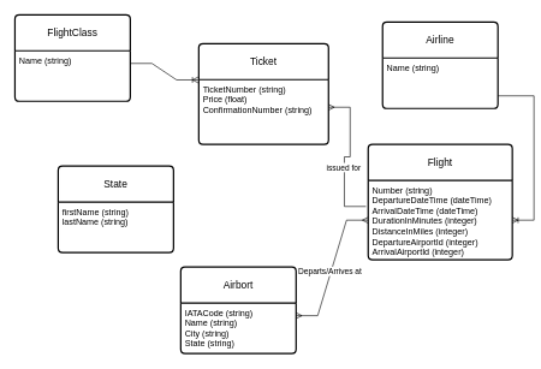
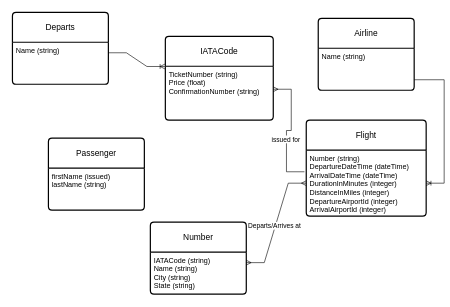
  <mxCell id="0" />
  <mxCell id="1" parent="0" />
- <mxCell id="2" value="State" style="swimlane;childLayout=stackLayout;horizontal=1;startSize=50;horizontalStack=0;rounded=1;fontSize=14;fontStyle=0;strokeWidth=2;resizeParent=0;resizeLast=1;shadow=0;dashed=0;align=center;arcSize=4;whiteSpace=wrap;html=1;" vertex="1" parent="1"><mxGeometry x="80" y="230" width="160" height="120" as="geometry" /></mxCell>
- <mxCell id="3" value="firstName (string)&lt;div&gt;lastName (string)&lt;br&gt;&lt;/div&gt;" style="align=left;strokeColor=none;fillColor=none;spacingLeft=4;fontSize=12;verticalAlign=top;resizable=0;rotatable=0;part=1;html=1;" vertex="1" parent="2"><mxGeometry y="50" width="160" height="70" as="geometry" /></mxCell>
+ <mxCell id="2" value="Passenger" style="swimlane;childLayout=stackLayout;horizontal=1;startSize=50;horizontalStack=0;rounded=1;fontSize=14;fontStyle=0;strokeWidth=2;resizeParent=0;resizeLast=1;shadow=0;dashed=0;align=center;arcSize=4;whiteSpace=wrap;html=1;" vertex="1" parent="1"><mxGeometry x="80" y="230" width="160" height="120" as="geometry" /></mxCell>
+ <mxCell id="3" value="firstName (issued)&lt;div&gt;lastName (string)&lt;br&gt;&lt;/div&gt;" style="align=left;strokeColor=none;fillColor=none;spacingLeft=4;fontSize=12;verticalAlign=top;resizable=0;rotatable=0;part=1;html=1;" vertex="1" parent="2"><mxGeometry y="50" width="160" height="70" as="geometry" /></mxCell>
  <mxCell id="4" value="Flight" style="swimlane;childLayout=stackLayout;horizontal=1;startSize=50;horizontalStack=0;rounded=1;fontSize=14;fontStyle=0;strokeWidth=2;resizeParent=0;resizeLast=1;shadow=0;dashed=0;align=center;arcSize=4;whiteSpace=wrap;html=1;" vertex="1" parent="1"><mxGeometry x="510" y="200" width="200" height="160" as="geometry" /></mxCell>
  <mxCell id="5" value="Number (string)&lt;div&gt;DepartureDateTime (dateTime)&lt;/div&gt;&lt;div&gt;ArrivalDateTime (dateTime)&lt;/div&gt;&lt;div&gt;DurationInMinutes (integer)&lt;/div&gt;&lt;div&gt;DistanceInMiles (integer)&lt;/div&gt;&lt;div&gt;DepartureAirportId (integer)&lt;/div&gt;&lt;div&gt;ArrivalAirportId (integer)&lt;/div&gt;" style="align=left;strokeColor=none;fillColor=none;spacingLeft=4;fontSize=12;verticalAlign=top;resizable=0;rotatable=0;part=1;html=1;" vertex="1" parent="4"><mxGeometry y="50" width="200" height="110" as="geometry" /></mxCell>
  <mxCell id="6" style="edgeStyle=orthogonalEdgeStyle;rounded=0;orthogonalLoop=1;jettySize=auto;html=1;exitX=0.5;exitY=1;exitDx=0;exitDy=0;" edge="1" parent="4" source="5" target="5"><mxGeometry relative="1" as="geometry" /></mxCell>
- <mxCell id="7" value="Airbort" style="swimlane;childLayout=stackLayout;horizontal=1;startSize=50;horizontalStack=0;rounded=1;fontSize=14;fontStyle=0;strokeWidth=2;resizeParent=0;resizeLast=1;shadow=0;dashed=0;align=center;arcSize=4;whiteSpace=wrap;html=1;" vertex="1" parent="1"><mxGeometry x="250" y="370" width="160" height="120" as="geometry" /></mxCell>
+ <mxCell id="7" value="Number" style="swimlane;childLayout=stackLayout;horizontal=1;startSize=50;horizontalStack=0;rounded=1;fontSize=14;fontStyle=0;strokeWidth=2;resizeParent=0;resizeLast=1;shadow=0;dashed=0;align=center;arcSize=4;whiteSpace=wrap;html=1;" vertex="1" parent="1"><mxGeometry x="250" y="370" width="160" height="120" as="geometry" /></mxCell>
  <mxCell id="8" value="IATACode (string)&lt;div&gt;Name (string)&lt;/div&gt;&lt;div&gt;City (string)&lt;/div&gt;&lt;div&gt;State (string)&lt;/div&gt;" style="align=left;strokeColor=none;fillColor=none;spacingLeft=4;fontSize=12;verticalAlign=top;resizable=0;rotatable=0;part=1;html=1;" vertex="1" parent="7"><mxGeometry y="50" width="160" height="70" as="geometry" /></mxCell>
  <mxCell id="9" value="" style="swimlane;childLayout=stackLayout;horizontal=1;startSize=50;horizontalStack=0;rounded=1;fontSize=14;fontStyle=0;strokeWidth=2;resizeParent=0;resizeLast=1;shadow=0;dashed=0;align=center;arcSize=4;whiteSpace=wrap;html=1;" vertex="1" parent="7"><mxGeometry y="120" width="160" as="geometry" /></mxCell>
- <mxCell id="10" value="Ticket" style="swimlane;childLayout=stackLayout;horizontal=1;startSize=50;horizontalStack=0;rounded=1;fontSize=14;fontStyle=0;strokeWidth=2;resizeParent=0;resizeLast=1;shadow=0;dashed=0;align=center;arcSize=4;whiteSpace=wrap;html=1;" vertex="1" parent="1"><mxGeometry x="275" y="60" width="180" height="140" as="geometry" /></mxCell>
+ <mxCell id="10" value="IATACode" style="swimlane;childLayout=stackLayout;horizontal=1;startSize=50;horizontalStack=0;rounded=1;fontSize=14;fontStyle=0;strokeWidth=2;resizeParent=0;resizeLast=1;shadow=0;dashed=0;align=center;arcSize=4;whiteSpace=wrap;html=1;" vertex="1" parent="1"><mxGeometry x="275" y="60" width="180" height="140" as="geometry" /></mxCell>
  <mxCell id="11" value="TicketNumber (string)&lt;div&gt;Price (float)&lt;/div&gt;&lt;div&gt;ConfirmationNumber (string)&lt;/div&gt;" style="align=left;strokeColor=none;fillColor=none;spacingLeft=4;fontSize=12;verticalAlign=top;resizable=0;rotatable=0;part=1;html=1;" vertex="1" parent="10"><mxGeometry y="50" width="180" height="90" as="geometry" /></mxCell>
  <mxCell id="12" value="" style="edgeStyle=entityRelationEdgeStyle;fontSize=12;html=1;endArrow=ERmany;rounded=0;entryX=1;entryY=0.426;entryDx=0;entryDy=0;entryPerimeter=0;exitX=-0.015;exitY=0.327;exitDx=0;exitDy=0;exitPerimeter=0;" edge="1" parent="1" source="5" target="11"><mxGeometry width="100" height="100" relative="1" as="geometry"><mxPoint x="530" y="123" as="sourcePoint" /><mxPoint x="650" y="70" as="targetPoint" /></mxGeometry></mxCell>
  <mxCell id="13" value="issued for" style="edgeLabel;html=1;align=center;verticalAlign=middle;resizable=0;points=[];" vertex="1" connectable="0" parent="12"><mxGeometry x="-0.179" y="2" relative="1" as="geometry"><mxPoint as="offset" /></mxGeometry></mxCell>
  <mxCell id="14" value="" style="edgeStyle=entityRelationEdgeStyle;fontSize=12;html=1;endArrow=ERmany;startArrow=ERmany;rounded=0;exitX=1;exitY=0.25;exitDx=0;exitDy=0;entryX=0;entryY=0.5;entryDx=0;entryDy=0;" edge="1" parent="1" source="8" target="5"><mxGeometry width="100" height="100" relative="1" as="geometry"><mxPoint x="520" y="510" as="sourcePoint" /><mxPoint x="620" y="410" as="targetPoint" /></mxGeometry></mxCell>
  <mxCell id="15" value="Departs/Arrives at" style="edgeLabel;html=1;align=center;verticalAlign=middle;resizable=0;points=[];" vertex="1" connectable="0" parent="14"><mxGeometry x="-0.053" y="2" relative="1" as="geometry"><mxPoint as="offset" /></mxGeometry></mxCell>
  <mxCell id="16" value="Airline" style="swimlane;childLayout=stackLayout;horizontal=1;startSize=50;horizontalStack=0;rounded=1;fontSize=14;fontStyle=0;strokeWidth=2;resizeParent=0;resizeLast=1;shadow=0;dashed=0;align=center;arcSize=4;whiteSpace=wrap;html=1;" vertex="1" parent="1"><mxGeometry x="530" y="30" width="160" height="120" as="geometry" /></mxCell>
  <mxCell id="17" value="Name (string)" style="align=left;strokeColor=none;fillColor=none;spacingLeft=4;fontSize=12;verticalAlign=top;resizable=0;rotatable=0;part=1;html=1;" vertex="1" parent="16"><mxGeometry y="50" width="160" height="70" as="geometry" /></mxCell>
  <mxCell id="18" value="" style="edgeStyle=entityRelationEdgeStyle;fontSize=12;html=1;endArrow=ERoneToMany;rounded=0;exitX=1;exitY=0.75;exitDx=0;exitDy=0;" edge="1" parent="1" source="17" target="5"><mxGeometry width="100" height="100" relative="1" as="geometry"><mxPoint x="700" y="400" as="sourcePoint" /><mxPoint x="740" y="273" as="targetPoint" /><Array as="points"><mxPoint x="710" y="380" /></Array></mxGeometry></mxCell>
- <mxCell id="19" value="FlightClass" style="swimlane;childLayout=stackLayout;horizontal=1;startSize=50;horizontalStack=0;rounded=1;fontSize=14;fontStyle=0;strokeWidth=2;resizeParent=0;resizeLast=1;shadow=0;dashed=0;align=center;arcSize=4;whiteSpace=wrap;html=1;" vertex="1" parent="1"><mxGeometry x="20" y="20" width="160" height="120" as="geometry" /></mxCell>
+ <mxCell id="19" value="Departs" style="swimlane;childLayout=stackLayout;horizontal=1;startSize=50;horizontalStack=0;rounded=1;fontSize=14;fontStyle=0;strokeWidth=2;resizeParent=0;resizeLast=1;shadow=0;dashed=0;align=center;arcSize=4;whiteSpace=wrap;html=1;" vertex="1" parent="1"><mxGeometry x="20" y="20" width="160" height="120" as="geometry" /></mxCell>
  <mxCell id="20" value="Name (string)" style="align=left;strokeColor=none;fillColor=none;spacingLeft=4;fontSize=12;verticalAlign=top;resizable=0;rotatable=0;part=1;html=1;" vertex="1" parent="19"><mxGeometry y="50" width="160" height="70" as="geometry" /></mxCell>
  <mxCell id="21" value="" style="edgeStyle=entityRelationEdgeStyle;fontSize=12;html=1;endArrow=ERoneToMany;rounded=0;exitX=1;exitY=0.25;exitDx=0;exitDy=0;entryX=-0.004;entryY=0.36;entryDx=0;entryDy=0;entryPerimeter=0;" edge="1" parent="1" source="20" target="10"><mxGeometry width="100" height="100" relative="1" as="geometry"><mxPoint x="230" y="70" as="sourcePoint" /><mxPoint x="330" as="targetPoint" y="-30" /></mxGeometry></mxCell>
